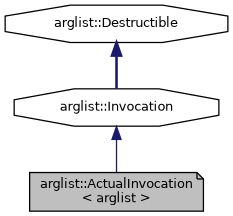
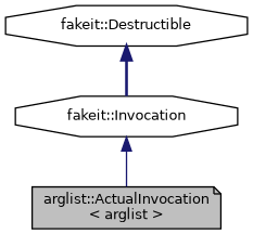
  digraph {
    node [color=black fillcolor=white fontname=Helvetica fontsize=10 shape=octagon style=filled]
    edge [color=midnightblue dir=back fontname=Helvetica fontsize=10 labelfontname=Helvetica labelfontsize=10]
    n1 [fillcolor=grey75 fontcolor=black height=0.2 label="arglist::ActualInvocation\l\< arglist \>" shape=note width=0.4]
-   n2 [height=0.2 label="arglist::Invocation" width=0.4]
-   n3 [height=0.2 label="arglist::Destructible" width=0.4]
+   n2 [height=0.2 label="fakeit::Invocation" width=0.4]
+   n3 [height=0.2 label="fakeit::Destructible" width=0.4]
    n2 -> n1 [style=solid]
    n3 -> n2 [style=bold]
  }
